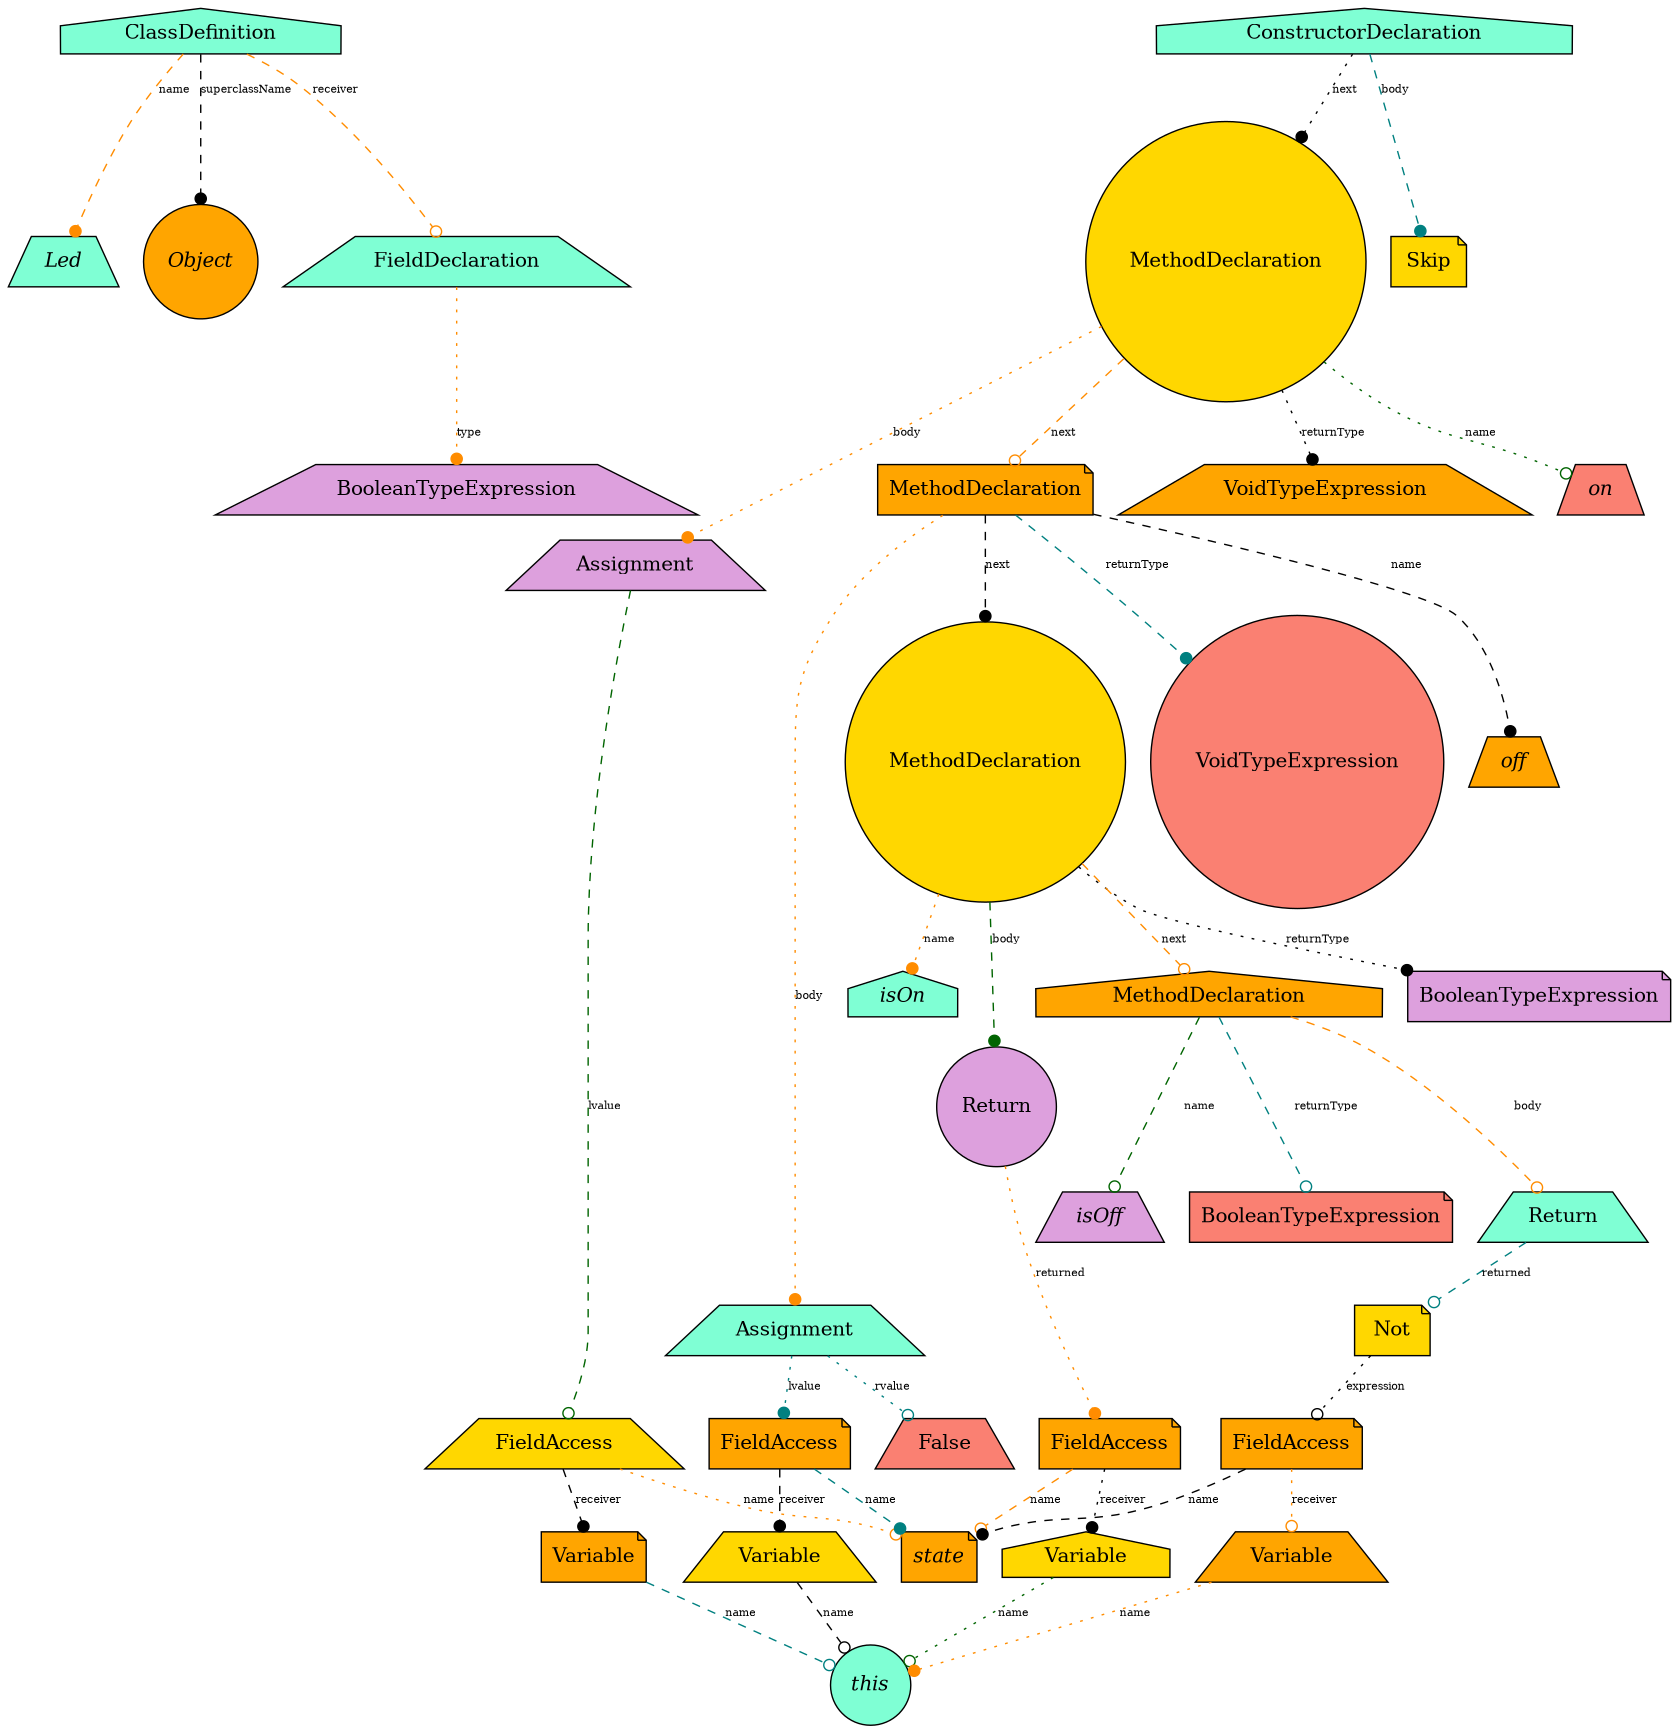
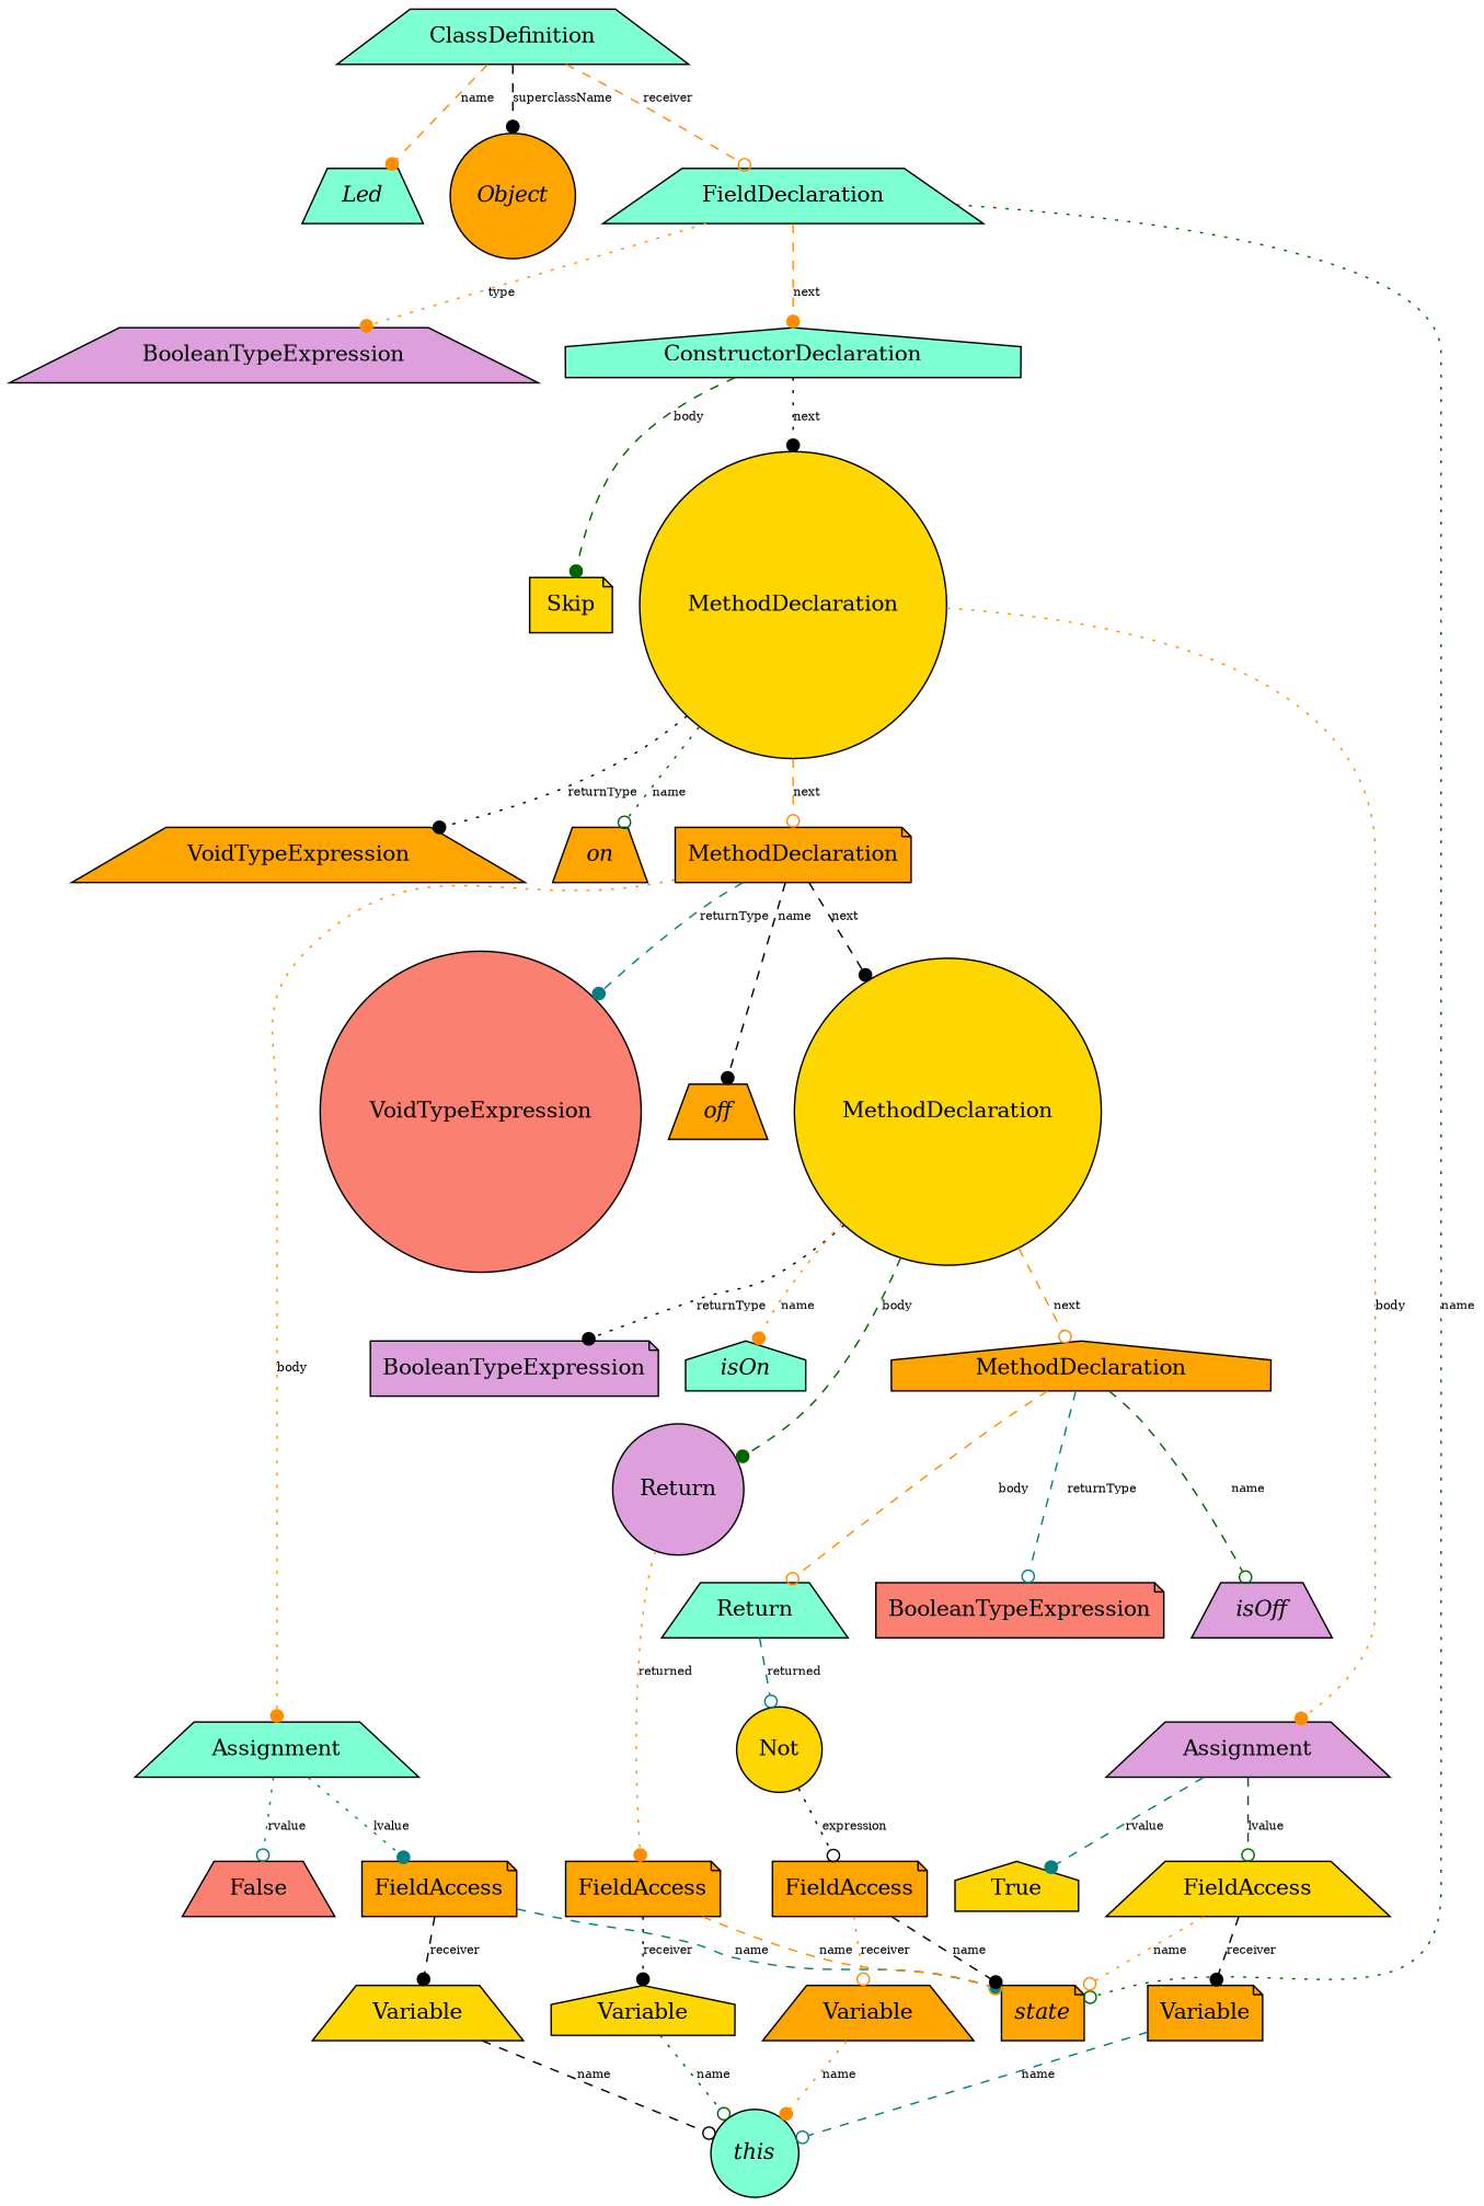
  digraph {
    node [fillcolor=orange shape=trapezium style=filled]
    edge [arrowhead=dot color=darkorange fontsize=8 style=dashed]
-   n1 [fillcolor=aquamarine label=ClassDefinition shape=house]
+   n1 [fillcolor=aquamarine label=ClassDefinition]
    n2 [fillcolor=aquamarine fontname="Times-Italic" label=Led]
    n3 [fontname="Times-Italic" label=Object shape=circle]
    n4 [fillcolor=aquamarine label=FieldDeclaration]
    n5 [fillcolor=plum label=BooleanTypeExpression]
    n6 [fontname="Times-Italic" label=state shape=note]
    n7 [fillcolor=aquamarine label=ConstructorDeclaration shape=house]
    n8 [fillcolor=gold label=Skip shape=note]
    n9 [fillcolor=gold label=MethodDeclaration shape=circle]
    n10 [label=VoidTypeExpression]
-   n11 [fillcolor=salmon fontname="Times-Italic" label=on]
+   n11 [fontname="Times-Italic" label=on]
    n12 [fillcolor=plum label=Assignment]
    n13 [label=MethodDeclaration shape=note]
    n14 [fillcolor=gold label=FieldAccess]
+   n15 [fillcolor=gold label=True shape=house]
    n16 [fillcolor=salmon label=VoidTypeExpression shape=circle]
    n17 [fontname="Times-Italic" label=off]
    n18 [fillcolor=aquamarine label=Assignment]
    n19 [fillcolor=gold label=MethodDeclaration shape=circle]
    n20 [label=Variable shape=note]
    n21 [fillcolor=aquamarine fontname="Times-Italic" label=this shape=circle]
    n22 [label=FieldAccess shape=note]
    n23 [fillcolor=salmon label=False]
    n24 [fillcolor=plum label=BooleanTypeExpression shape=note]
    n25 [fillcolor=aquamarine fontname="Times-Italic" label=isOn shape=house]
    n26 [fillcolor=plum label=Return shape=circle]
    n27 [label=MethodDeclaration shape=house]
    n28 [fillcolor=gold label=Variable]
    n29 [label=FieldAccess shape=note]
    n30 [fillcolor=salmon label=BooleanTypeExpression shape=note]
    n31 [fillcolor=plum fontname="Times-Italic" label=isOff]
    n32 [fillcolor=aquamarine label=Return]
    n33 [fillcolor=gold label=Variable shape=house]
-   n34 [fillcolor=gold label=Not shape=note]
+   n34 [fillcolor=gold label=Not shape=circle]
    n35 [label=FieldAccess shape=note]
    n36 [label=Variable]
    n1 -> n2 [label=name]
    n1 -> n3 [color=black label=superclassName]
    n1 -> n4 [arrowhead=odot label=receiver]
    n4 -> n5 [label=type style=dotted]
-   n7 -> n8 [color=teal label=body]
+   n4 -> n6 [arrowhead=odot color=darkgreen label=name style=dotted]
+   n4 -> n7 [label=next]
+   n7 -> n8 [color=darkgreen label=body]
    n7 -> n9 [color=black label=next style=dotted]
    n9 -> n10 [color=black label=returnType style=dotted]
    n9 -> n11 [arrowhead=odot color=darkgreen label=name style=dotted]
    n9 -> n12 [label=body style=dotted]
    n9 -> n13 [arrowhead=odot label=next]
    n12 -> n14 [arrowhead=odot color=darkgreen label=lvalue]
+   n12 -> n15 [color=teal label=rvalue]
    n13 -> n16 [color=teal label=returnType]
    n13 -> n17 [color=black label=name]
    n13 -> n18 [label=body style=dotted]
    n13 -> n19 [color=black label=next]
    n14 -> n6 [arrowhead=odot label=name style=dotted]
    n14 -> n20 [color=black label=receiver]
    n18 -> n22 [color=teal label=lvalue style=dotted]
    n18 -> n23 [arrowhead=odot color=teal label=rvalue style=dotted]
    n19 -> n24 [color=black label=returnType style=dotted]
    n19 -> n25 [label=name style=dotted]
    n19 -> n26 [color=darkgreen label=body]
    n19 -> n27 [arrowhead=odot label=next]
    n20 -> n21 [arrowhead=odot color=teal label=name]
    n22 -> n6 [color=teal label=name]
    n22 -> n28 [color=black label=receiver]
    n26 -> n29 [label=returned style=dotted]
    n27 -> n30 [arrowhead=odot color=teal label=returnType]
    n27 -> n31 [arrowhead=odot color=darkgreen label=name]
    n27 -> n32 [arrowhead=odot label=body]
    n28 -> n21 [arrowhead=odot color=black label=name]
    n29 -> n6 [arrowhead=odot label=name]
    n29 -> n33 [color=black label=receiver style=dotted]
    n32 -> n34 [arrowhead=odot color=teal label=returned]
    n33 -> n21 [arrowhead=odot color=darkgreen label=name style=dotted]
    n34 -> n35 [arrowhead=odot color=black label=expression style=dotted]
    n35 -> n6 [color=black label=name]
    n35 -> n36 [arrowhead=odot label=receiver style=dotted]
    n36 -> n21 [label=name style=dotted]
  }
